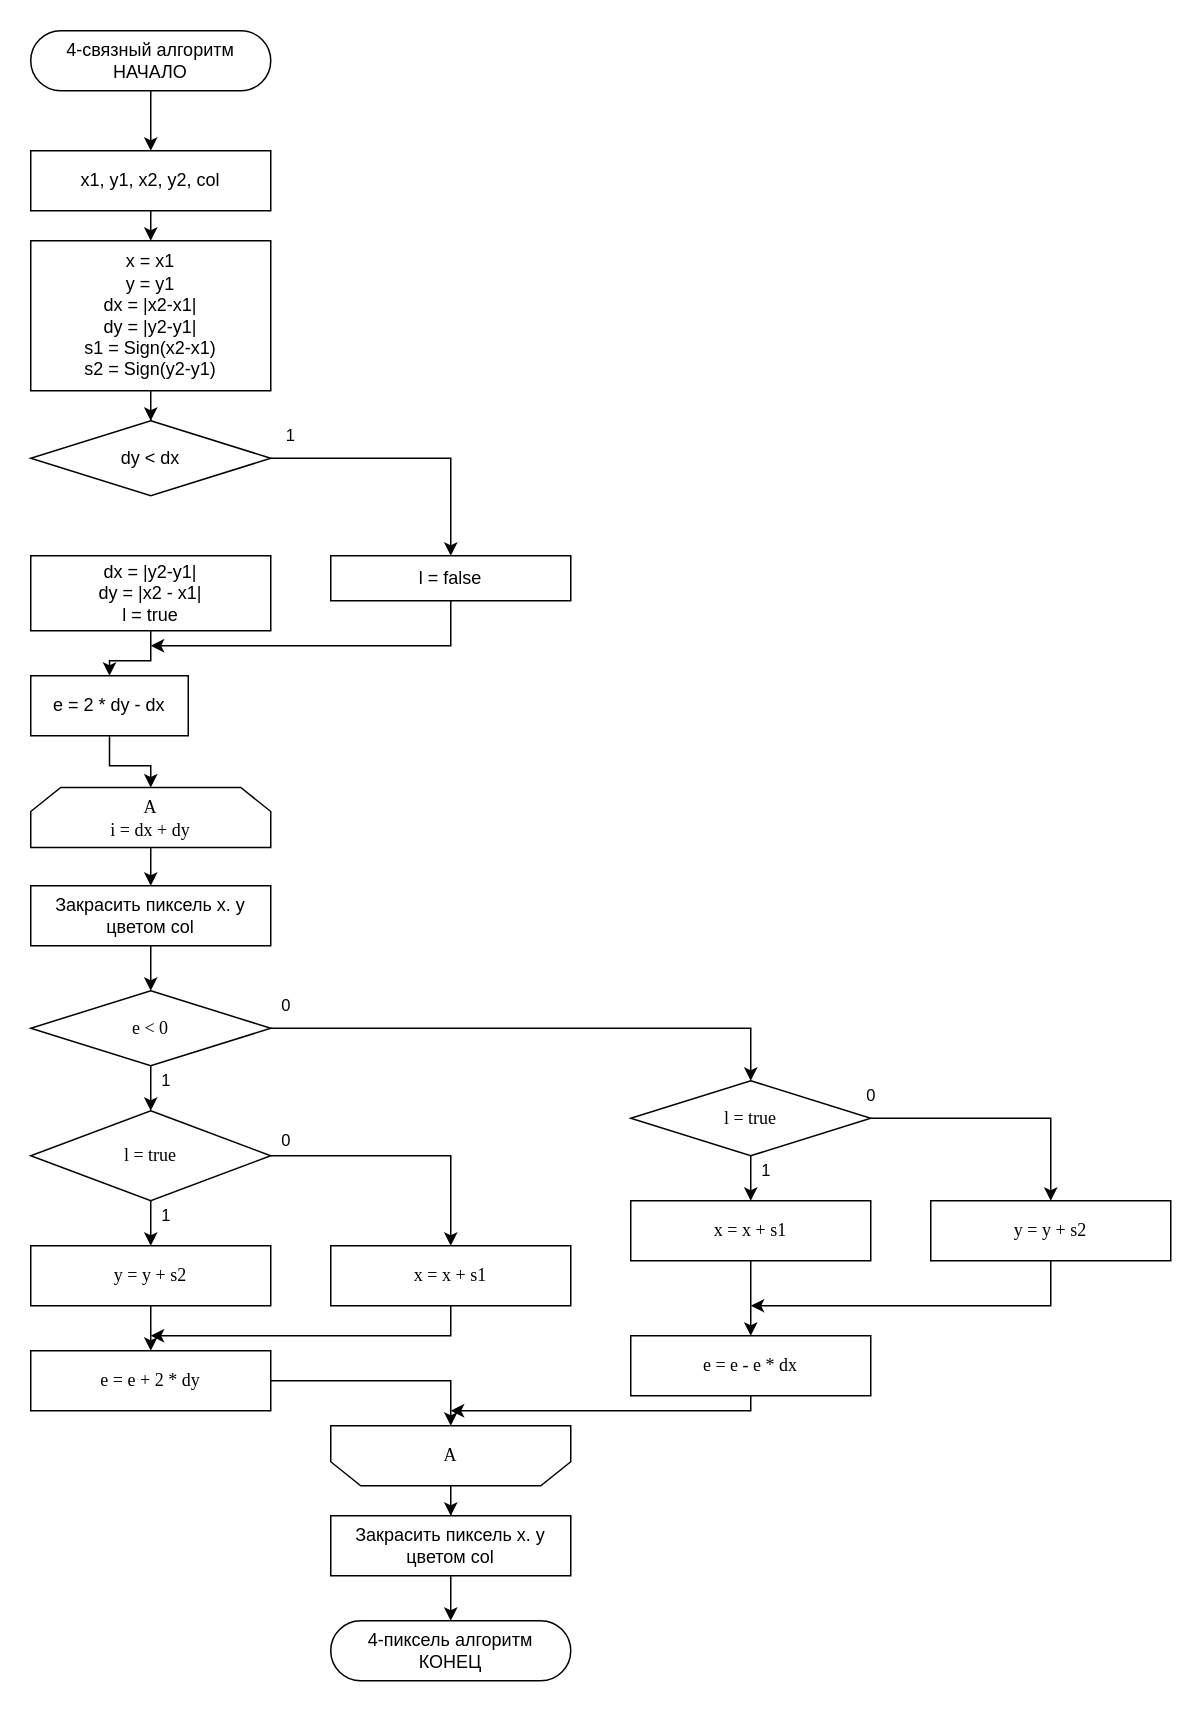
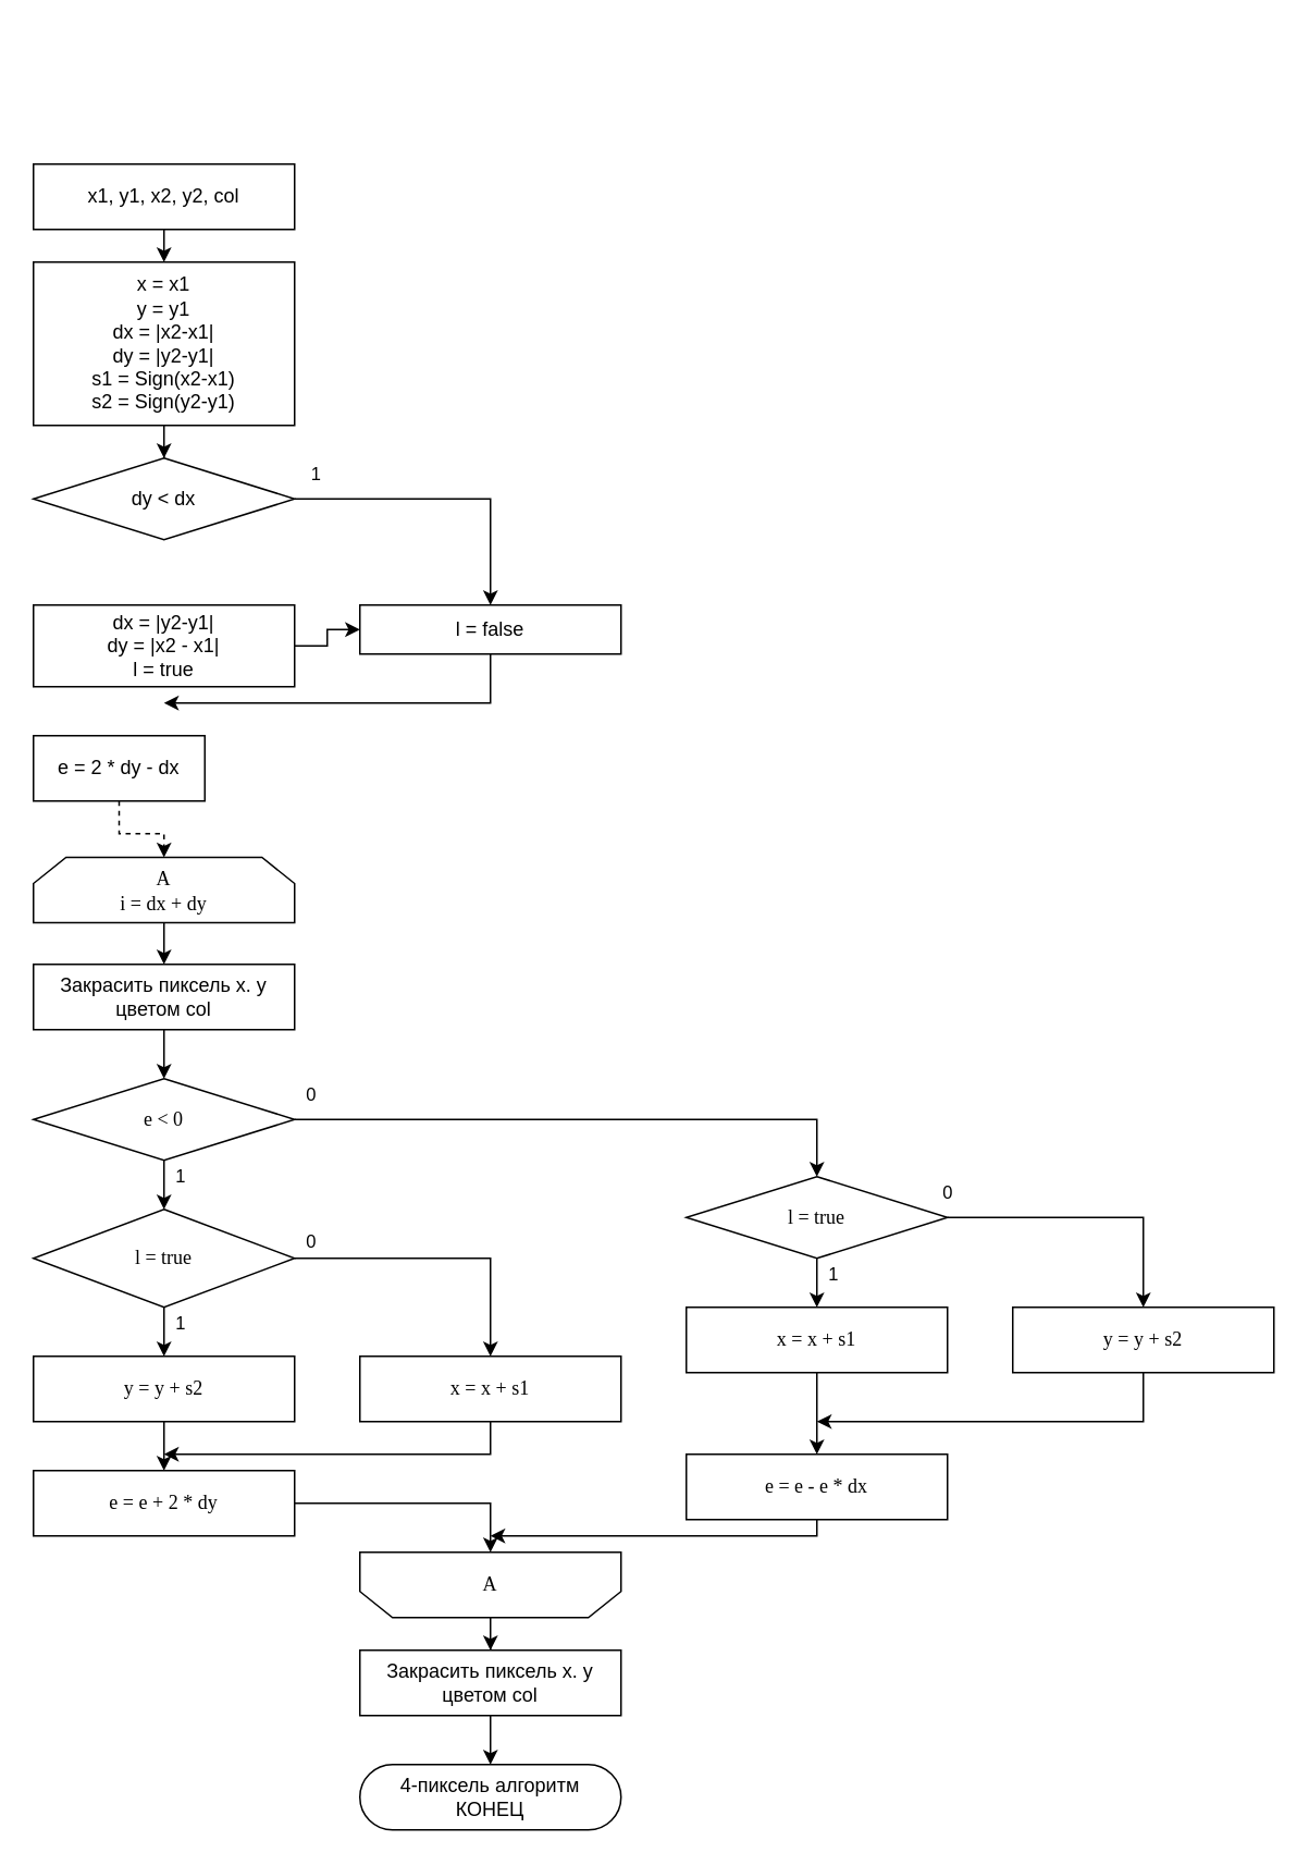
  <mxCell id="0" />
  <mxCell id="1" parent="0" />
- <mxCell id="2" value="" style="edgeStyle=orthogonalEdgeStyle;rounded=0;orthogonalLoop=1;jettySize=auto;html=1;" edge="1" parent="1" source="3" target="5"><mxGeometry relative="1" as="geometry" /></mxCell>
- <mxCell id="3" value="4-связный алгоритм&lt;br&gt;НАЧАЛО" style="rounded=1;whiteSpace=wrap;html=1;arcSize=50;strokeWidth=1;fontSize=12;" vertex="1" parent="1"><mxGeometry x="20" y="20" width="160" height="40" as="geometry" /></mxCell>
  <mxCell id="4" value="" style="edgeStyle=orthogonalEdgeStyle;rounded=0;orthogonalLoop=1;jettySize=auto;html=1;" edge="1" parent="1" source="5"><mxGeometry relative="1" as="geometry"><mxPoint x="100" y="160" as="targetPoint" /></mxGeometry></mxCell>
  <mxCell id="5" value="x1, y1, x2, y2, col" style="rounded=0;whiteSpace=wrap;html=1;" vertex="1" parent="1"><mxGeometry x="20" y="100" width="160" height="40" as="geometry" /></mxCell>
  <mxCell id="6" value="" style="edgeStyle=orthogonalEdgeStyle;rounded=0;orthogonalLoop=1;jettySize=auto;html=1;" edge="1" parent="1" source="7" target="9"><mxGeometry relative="1" as="geometry" /></mxCell>
  <mxCell id="7" value="x = x1&lt;br&gt;y = y1&lt;br&gt;dx = |x2-x1|&lt;br&gt;dy = |y2-y1|&lt;br&gt;s1 = Sign(x2-x1)&lt;br&gt;s2 = Sign(y2-y1)&lt;br&gt;" style="rounded=0;whiteSpace=wrap;html=1;" vertex="1" parent="1"><mxGeometry x="20" y="160" width="160" height="100" as="geometry" /></mxCell>
  <mxCell id="8" value="1" style="edgeStyle=orthogonalEdgeStyle;rounded=0;orthogonalLoop=1;jettySize=auto;html=1;entryX=0.5;entryY=0;entryDx=0;entryDy=0;" edge="1" parent="1" source="9" target="11"><mxGeometry x="-0.862" y="15" relative="1" as="geometry"><mxPoint as="offset" /></mxGeometry></mxCell>
  <mxCell id="9" value="dy &amp;lt; dx" style="rhombus;whiteSpace=wrap;html=1;rounded=0;" vertex="1" parent="1"><mxGeometry x="20" y="280" width="160" height="50" as="geometry" /></mxCell>
  <mxCell id="10" value="" style="edgeStyle=orthogonalEdgeStyle;rounded=0;orthogonalLoop=1;jettySize=auto;html=1;exitX=0.5;exitY=1;exitDx=0;exitDy=0;" edge="1" parent="1" source="11"><mxGeometry relative="1" as="geometry"><mxPoint x="100" y="430" as="targetPoint" /><Array as="points"><mxPoint x="300" y="430" /></Array></mxGeometry></mxCell>
  <mxCell id="11" value="l = false" style="whiteSpace=wrap;html=1;rounded=0;" vertex="1" parent="1"><mxGeometry x="220" y="370" width="160" height="30" as="geometry" /></mxCell>
- <mxCell id="12" value="" style="edgeStyle=orthogonalEdgeStyle;rounded=0;orthogonalLoop=1;jettySize=auto;html=1;" edge="1" parent="1" source="13" target="15"><mxGeometry relative="1" as="geometry" /></mxCell>
+ <mxCell id="12" value="" style="edgeStyle=orthogonalEdgeStyle;rounded=0;orthogonalLoop=1;jettySize=auto;html=1;" edge="1" parent="1" source="13" target="11"><mxGeometry relative="1" as="geometry" /></mxCell>
  <mxCell id="13" value="dx = |y2-y1|&lt;br&gt;dy = |x2 - x1|&lt;br&gt;l = true" style="whiteSpace=wrap;html=1;rounded=0;" vertex="1" parent="1"><mxGeometry x="20" y="370" width="160" height="50" as="geometry" /></mxCell>
- <mxCell id="14" value="" style="edgeStyle=orthogonalEdgeStyle;rounded=0;orthogonalLoop=1;jettySize=auto;html=1;" edge="1" parent="1" source="15" target="17"><mxGeometry relative="1" as="geometry" /></mxCell>
+ <mxCell id="14" value="" style="edgeStyle=orthogonalEdgeStyle;rounded=0;orthogonalLoop=1;jettySize=auto;html=1;dashed=1;" edge="1" parent="1" source="15" target="17"><mxGeometry relative="1" as="geometry" /></mxCell>
  <mxCell id="15" value="e = 2 * dy - dx" style="whiteSpace=wrap;html=1;rounded=0;" vertex="1" parent="1"><mxGeometry x="20" y="450" width="105" height="40" as="geometry" /></mxCell>
  <mxCell id="16" value="" style="edgeStyle=orthogonalEdgeStyle;rounded=0;orthogonalLoop=1;jettySize=auto;html=1;" edge="1" parent="1" source="17" target="19"><mxGeometry relative="1" as="geometry" /></mxCell>
  <mxCell id="17" value="A&lt;br&gt;i = dx + dy" style="shape=loopLimit;whiteSpace=wrap;html=1;rounded=0;shadow=0;strokeWidth=1;fillColor=#ffffff;fontFamily=Times New Roman;fontSize=12;" vertex="1" parent="1"><mxGeometry x="20" y="524.5" width="160" height="40" as="geometry" /></mxCell>
  <mxCell id="18" value="" style="edgeStyle=orthogonalEdgeStyle;rounded=0;orthogonalLoop=1;jettySize=auto;html=1;" edge="1" parent="1" source="19" target="22"><mxGeometry relative="1" as="geometry" /></mxCell>
  <mxCell id="19" value="&lt;span style=&quot;font-family: &amp;#34;helvetica&amp;#34;&quot;&gt;Закрасить пиксель x. y цветом col&lt;/span&gt;" style="rounded=0;whiteSpace=wrap;html=1;shadow=0;fontFamily=Times New Roman;strokeWidth=1;" vertex="1" parent="1"><mxGeometry x="20" y="590" width="160" height="40" as="geometry" /></mxCell>
  <mxCell id="20" value="1" style="edgeStyle=orthogonalEdgeStyle;rounded=0;orthogonalLoop=1;jettySize=auto;html=1;" edge="1" parent="1" source="22" target="25"><mxGeometry x="0.2" y="10" relative="1" as="geometry"><mxPoint as="offset" /></mxGeometry></mxCell>
  <mxCell id="21" value="0" style="edgeStyle=orthogonalEdgeStyle;rounded=0;orthogonalLoop=1;jettySize=auto;html=1;" edge="1" parent="1" source="22" target="34"><mxGeometry x="-0.944" y="15" relative="1" as="geometry"><mxPoint as="offset" /></mxGeometry></mxCell>
  <mxCell id="22" value="e &amp;lt; 0" style="rhombus;whiteSpace=wrap;html=1;rounded=0;shadow=0;fontFamily=Times New Roman;strokeWidth=1;" vertex="1" parent="1"><mxGeometry x="20" y="660" width="160" height="50" as="geometry" /></mxCell>
  <mxCell id="23" value="1" style="edgeStyle=orthogonalEdgeStyle;rounded=0;orthogonalLoop=1;jettySize=auto;html=1;" edge="1" parent="1" source="25" target="27"><mxGeometry x="0.2" y="10" relative="1" as="geometry"><mxPoint as="offset" /></mxGeometry></mxCell>
  <mxCell id="24" value="0" style="edgeStyle=orthogonalEdgeStyle;rounded=0;orthogonalLoop=1;jettySize=auto;html=1;" edge="1" parent="1" source="25" target="29"><mxGeometry x="-0.889" y="10" relative="1" as="geometry"><mxPoint as="offset" /></mxGeometry></mxCell>
  <mxCell id="25" value="l = true" style="rhombus;whiteSpace=wrap;html=1;rounded=0;shadow=0;fontFamily=Times New Roman;strokeWidth=1;" vertex="1" parent="1"><mxGeometry x="20" y="740" width="160" height="60" as="geometry" /></mxCell>
  <mxCell id="26" value="" style="edgeStyle=orthogonalEdgeStyle;rounded=0;orthogonalLoop=1;jettySize=auto;html=1;" edge="1" parent="1" source="27" target="31"><mxGeometry relative="1" as="geometry" /></mxCell>
  <mxCell id="27" value="y = y + s2" style="whiteSpace=wrap;html=1;rounded=0;shadow=0;fontFamily=Times New Roman;strokeWidth=1;" vertex="1" parent="1"><mxGeometry x="20" y="830" width="160" height="40" as="geometry" /></mxCell>
  <mxCell id="28" value="" style="edgeStyle=orthogonalEdgeStyle;rounded=0;orthogonalLoop=1;jettySize=auto;html=1;exitX=0.5;exitY=1;exitDx=0;exitDy=0;" edge="1" parent="1" source="29"><mxGeometry relative="1" as="geometry"><mxPoint x="100" y="890" as="targetPoint" /><Array as="points"><mxPoint x="300" y="890" /></Array></mxGeometry></mxCell>
  <mxCell id="29" value="x = x + s1" style="whiteSpace=wrap;html=1;rounded=0;shadow=0;fontFamily=Times New Roman;strokeWidth=1;" vertex="1" parent="1"><mxGeometry x="220" y="830" width="160" height="40" as="geometry" /></mxCell>
  <mxCell id="30" value="" style="edgeStyle=orthogonalEdgeStyle;rounded=0;orthogonalLoop=1;jettySize=auto;html=1;entryX=0.5;entryY=1;entryDx=0;entryDy=0;" edge="1" parent="1" source="31" target="45"><mxGeometry relative="1" as="geometry"><mxPoint x="100" y="1000" as="targetPoint" /></mxGeometry></mxCell>
  <mxCell id="31" value="e = e + 2 * dy" style="whiteSpace=wrap;html=1;rounded=0;shadow=0;fontFamily=Times New Roman;strokeWidth=1;" vertex="1" parent="1"><mxGeometry x="20" y="900" width="160" height="40" as="geometry" /></mxCell>
  <mxCell id="32" value="1" style="edgeStyle=orthogonalEdgeStyle;rounded=0;orthogonalLoop=1;jettySize=auto;html=1;" edge="1" parent="1" source="34" target="36"><mxGeometry x="0.2" y="10" relative="1" as="geometry"><mxPoint as="offset" /></mxGeometry></mxCell>
  <mxCell id="33" value="0" style="edgeStyle=orthogonalEdgeStyle;rounded=0;orthogonalLoop=1;jettySize=auto;html=1;" edge="1" parent="1" source="34" target="38"><mxGeometry x="-1" y="15" relative="1" as="geometry"><mxPoint as="offset" /></mxGeometry></mxCell>
  <mxCell id="34" value="l = true" style="rhombus;whiteSpace=wrap;html=1;rounded=0;shadow=0;fontFamily=Times New Roman;strokeWidth=1;" vertex="1" parent="1"><mxGeometry x="420" y="720" width="160" height="50" as="geometry" /></mxCell>
  <mxCell id="35" value="" style="edgeStyle=orthogonalEdgeStyle;rounded=0;orthogonalLoop=1;jettySize=auto;html=1;" edge="1" parent="1" source="36" target="40"><mxGeometry relative="1" as="geometry" /></mxCell>
  <mxCell id="36" value="x = x + s1" style="whiteSpace=wrap;html=1;rounded=0;shadow=0;fontFamily=Times New Roman;strokeWidth=1;" vertex="1" parent="1"><mxGeometry x="420" y="800" width="160" height="40" as="geometry" /></mxCell>
  <mxCell id="37" value="" style="edgeStyle=orthogonalEdgeStyle;rounded=0;orthogonalLoop=1;jettySize=auto;html=1;exitX=0.5;exitY=1;exitDx=0;exitDy=0;" edge="1" parent="1" source="38"><mxGeometry relative="1" as="geometry"><mxPoint x="500" y="870" as="targetPoint" /><Array as="points"><mxPoint x="700" y="870" /></Array></mxGeometry></mxCell>
  <mxCell id="38" value="y = y + s2" style="whiteSpace=wrap;html=1;rounded=0;shadow=0;fontFamily=Times New Roman;strokeWidth=1;" vertex="1" parent="1"><mxGeometry x="620" y="800" width="160" height="40" as="geometry" /></mxCell>
  <mxCell id="39" value="" style="edgeStyle=orthogonalEdgeStyle;rounded=0;orthogonalLoop=1;jettySize=auto;html=1;exitX=0.5;exitY=1;exitDx=0;exitDy=0;" edge="1" parent="1" source="40"><mxGeometry relative="1" as="geometry"><mxPoint x="300" y="940" as="targetPoint" /><Array as="points"><mxPoint x="500" y="940" /><mxPoint x="300" y="940" /></Array></mxGeometry></mxCell>
  <mxCell id="40" value="e = e - e * dx" style="whiteSpace=wrap;html=1;rounded=0;shadow=0;fontFamily=Times New Roman;strokeWidth=1;" vertex="1" parent="1"><mxGeometry x="420" y="890" width="160" height="40" as="geometry" /></mxCell>
  <mxCell id="41" value="" style="edgeStyle=orthogonalEdgeStyle;rounded=0;orthogonalLoop=1;jettySize=auto;html=1;" edge="1" parent="1" source="42" target="43"><mxGeometry relative="1" as="geometry" /></mxCell>
  <mxCell id="42" value="&lt;span style=&quot;font-family: &amp;#34;helvetica&amp;#34;&quot;&gt;Закрасить пиксель x. y цветом col&lt;/span&gt;" style="rounded=0;whiteSpace=wrap;html=1;shadow=0;fontFamily=Times New Roman;strokeWidth=1;" vertex="1" parent="1"><mxGeometry x="220" y="1010" width="160" height="40" as="geometry" /></mxCell>
  <mxCell id="43" value="4-пиксель алгоритм&lt;br&gt;КОНЕЦ" style="rounded=1;whiteSpace=wrap;html=1;arcSize=50;strokeWidth=1;fontSize=12;" vertex="1" parent="1"><mxGeometry x="220" y="1080" width="160" height="40" as="geometry" /></mxCell>
  <mxCell id="44" value="" style="edgeStyle=orthogonalEdgeStyle;rounded=0;orthogonalLoop=1;jettySize=auto;html=1;" edge="1" parent="1" source="45" target="42"><mxGeometry relative="1" as="geometry" /></mxCell>
  <mxCell id="45" value="A" style="shape=loopLimit;whiteSpace=wrap;html=1;rounded=0;shadow=0;strokeWidth=1;fillColor=#ffffff;fontFamily=Times New Roman;fontSize=12;direction=west;" vertex="1" parent="1"><mxGeometry x="220" y="950" width="160" height="40" as="geometry" /></mxCell>
